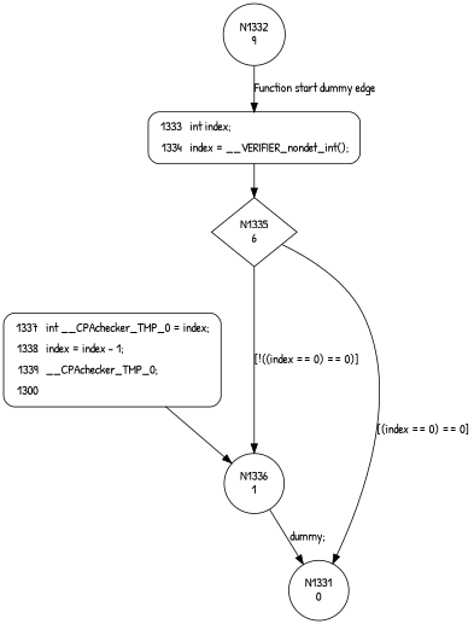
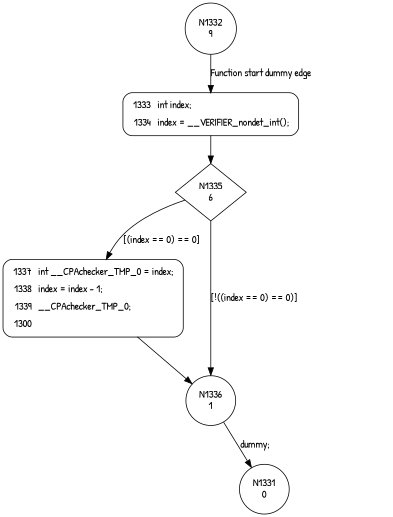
  digraph {
    fontname="Patrick Hand"
    node [fontname="Patrick Hand" shape=circle]
    edge [fontname="Patrick Hand"]
    n1 [label="N1332\n9"]
    n2 [fillcolor=white label=<<table border="0" cellborder="0" cellpadding="3" bgcolor="white"><tr><td align="right">1333</td><td align="left">int index;</td></tr><tr><td align="right">1334</td><td align="left">index = __VERIFIER_nondet_int();</td></tr></table>> penwidth=1 shape=Mrecord style="filled,bold"]
    n3 [label="N1335\n6" shape=diamond]
    n4 [fillcolor=white label=<<table border="0" cellborder="0" cellpadding="3" bgcolor="white"><tr><td align="right">1337</td><td align="left">int __CPAchecker_TMP_0 = index;</td></tr><tr><td align="right">1338</td><td align="left">index = index - 1;</td></tr><tr><td align="right">1339</td><td align="left">__CPAchecker_TMP_0;</td></tr><tr><td align="right">1300</td><td align="left"></td></tr></table>> penwidth=1 shape=Mrecord style="filled,bold"]
    n5 [label="N1336\n1"]
    n6 [label="N1331\n0"]
    n1 -> n2 [label="Function start dummy edge"]
    n2 -> n3
-   n3 -> n6 [label="[(index == 0) == 0]"]
+   n3 -> n4 [label="[(index == 0) == 0]"]
    n3 -> n5 [label="[!((index == 0) == 0)]"]
    n4 -> n5
    n5 -> n6 [label="dummy;"]
  }
